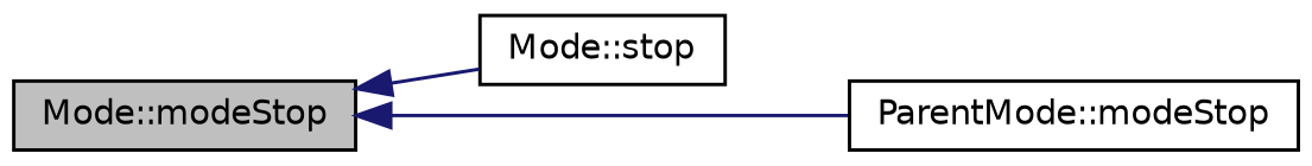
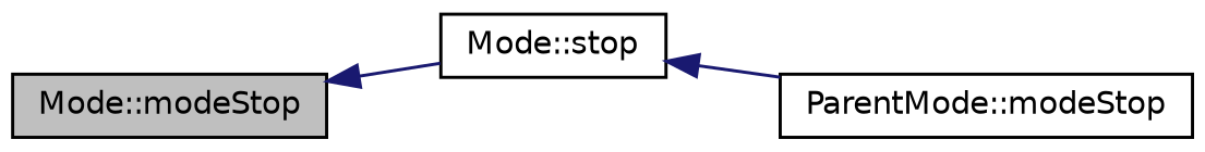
  digraph {
    rankdir=LR
    node [color=black fillcolor=white fontname=Helvetica fontsize=10 shape=record style=filled]
    edge [color=midnightblue dir=back fontname=Helvetica fontsize=10 labelfontname=Helvetica labelfontsize=10 style=solid]
    n1 [fillcolor=grey75 fontcolor=black height=0.2 label="Mode::modeStop" width=0.4]
    n2 [height=0.2 label="Mode::stop" width=0.4]
    n3 [height=0.2 label="ParentMode::modeStop" width=0.4]
    n1 -> n2
-   n1 -> n3
+   n2 -> n3
  }
